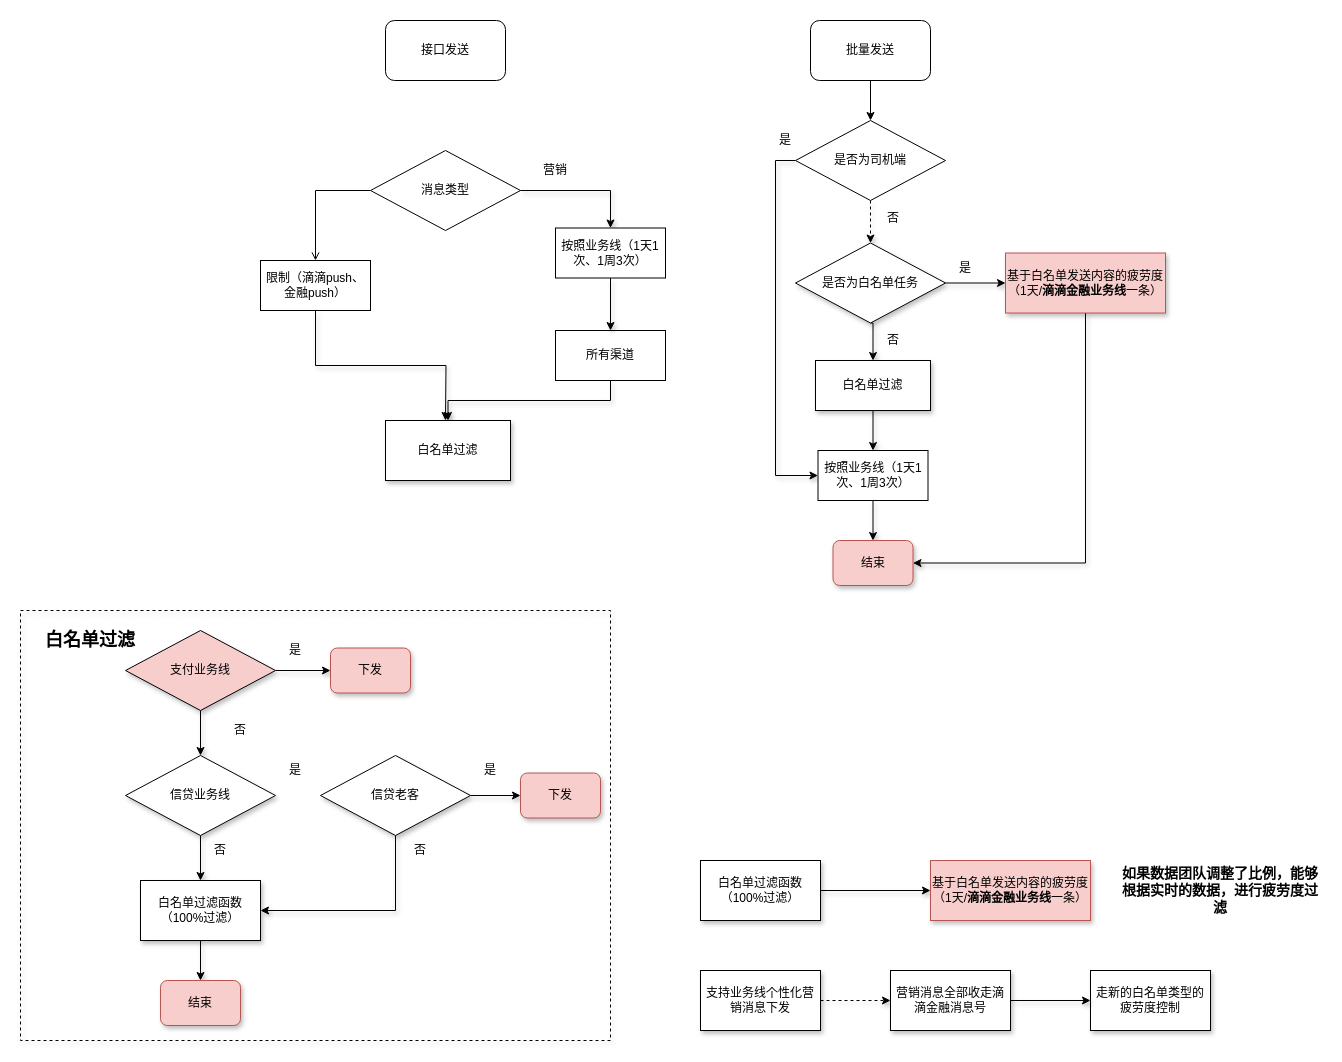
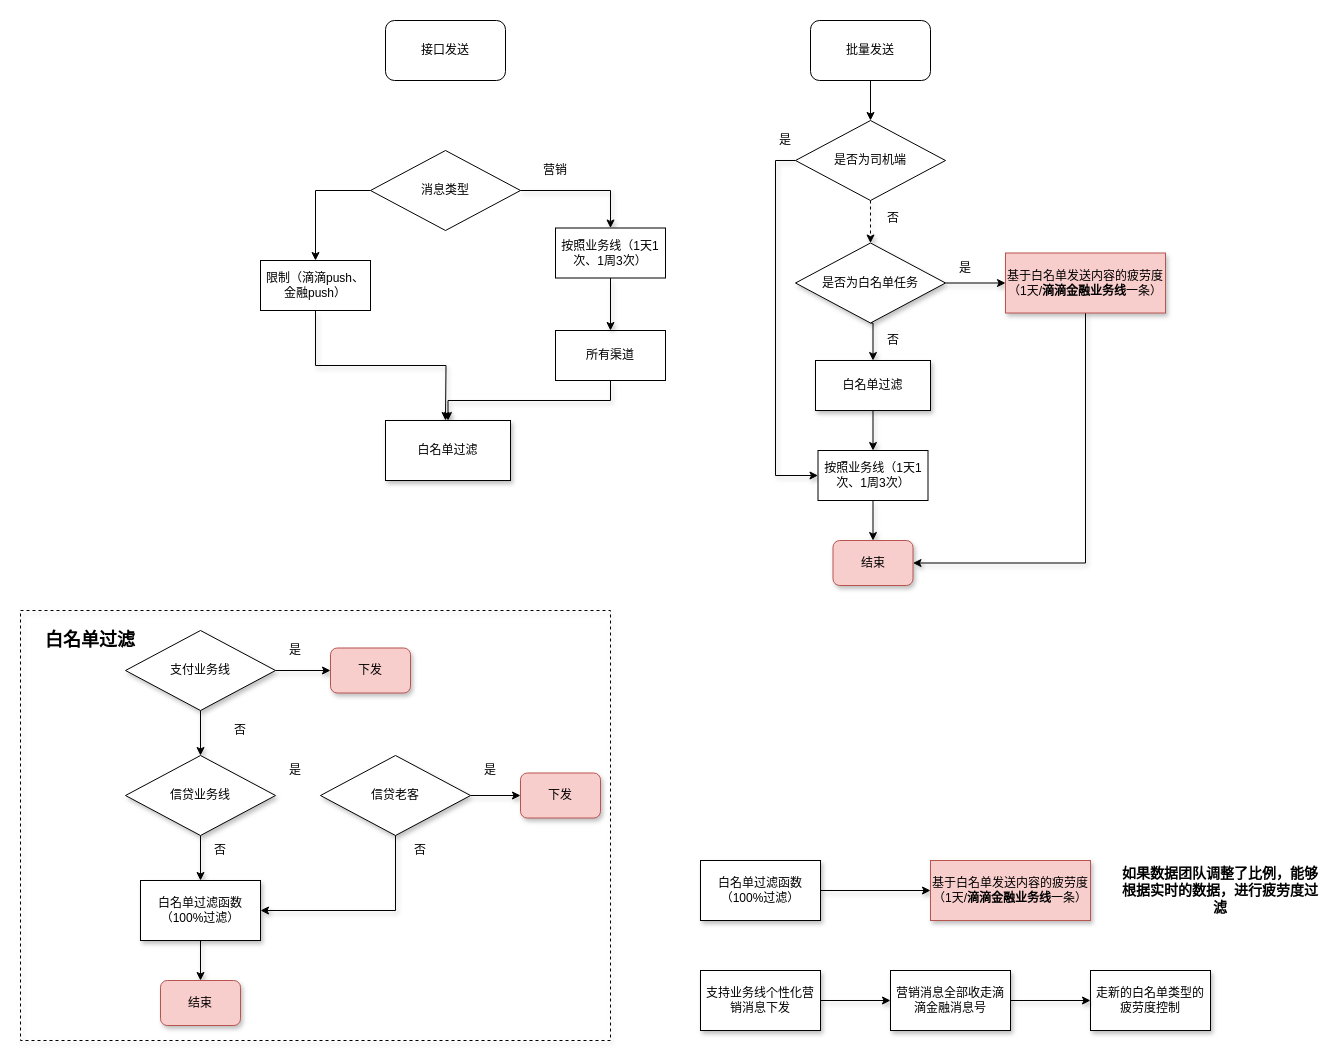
  <mxCell id="0" />
  <mxCell id="1" parent="0" />
  <mxCell id="2" value="接口发送" style="rounded=1;whiteSpace=wrap;html=1;" vertex="1" parent="1"><mxGeometry x="385" y="20" width="120" height="60" as="geometry" /></mxCell>
- <mxCell id="3" style="edgeStyle=orthogonalEdgeStyle;rounded=0;orthogonalLoop=1;jettySize=auto;html=1;exitX=0;exitY=0.5;exitDx=0;exitDy=0;entryX=0.5;entryY=0;entryDx=0;entryDy=0;endArrow=open;" edge="1" parent="1" source="5" target="9"><mxGeometry relative="1" as="geometry" /></mxCell>
+ <mxCell id="3" style="edgeStyle=orthogonalEdgeStyle;rounded=0;orthogonalLoop=1;jettySize=auto;html=1;exitX=0;exitY=0.5;exitDx=0;exitDy=0;entryX=0.5;entryY=0;entryDx=0;entryDy=0;" edge="1" parent="1" source="5" target="9"><mxGeometry relative="1" as="geometry" /></mxCell>
  <mxCell id="4" style="edgeStyle=orthogonalEdgeStyle;rounded=0;orthogonalLoop=1;jettySize=auto;html=1;exitX=1;exitY=0.5;exitDx=0;exitDy=0;entryX=0.5;entryY=0;entryDx=0;entryDy=0;shadow=1;" edge="1" parent="1" source="5" target="35"><mxGeometry relative="1" as="geometry" /></mxCell>
  <mxCell id="5" value="消息类型" style="rhombus;whiteSpace=wrap;html=1;" vertex="1" parent="1"><mxGeometry x="370" y="150" width="150" height="80" as="geometry" /></mxCell>
  <mxCell id="6" style="edgeStyle=orthogonalEdgeStyle;rounded=0;orthogonalLoop=1;jettySize=auto;html=1;exitX=0.5;exitY=1;exitDx=0;exitDy=0;entryX=0.5;entryY=0;entryDx=0;entryDy=0;" edge="1" parent="1" source="7" target="24"><mxGeometry relative="1" as="geometry" /></mxCell>
  <mxCell id="7" value="批量发送" style="rounded=1;whiteSpace=wrap;html=1;" vertex="1" parent="1"><mxGeometry x="810" y="20" width="120" height="60" as="geometry" /></mxCell>
  <mxCell id="8" style="edgeStyle=orthogonalEdgeStyle;rounded=0;orthogonalLoop=1;jettySize=auto;html=1;exitX=0.5;exitY=1;exitDx=0;exitDy=0;shadow=1;" edge="1" parent="1" source="9"><mxGeometry relative="1" as="geometry"><mxPoint x="445" y="420" as="targetPoint" /></mxGeometry></mxCell>
  <mxCell id="9" value="&lt;span&gt;限制（滴滴push、金融push）&lt;/span&gt;" style="rounded=0;whiteSpace=wrap;html=1;" vertex="1" parent="1"><mxGeometry x="260" y="260" width="110" height="50" as="geometry" /></mxCell>
  <mxCell id="10" style="edgeStyle=orthogonalEdgeStyle;rounded=0;orthogonalLoop=1;jettySize=auto;html=1;exitX=0.5;exitY=1;exitDx=0;exitDy=0;entryX=0.5;entryY=0;entryDx=0;entryDy=0;shadow=1;" edge="1" parent="1" source="11" target="49"><mxGeometry relative="1" as="geometry" /></mxCell>
  <mxCell id="11" value="&lt;span&gt;所有渠道&lt;/span&gt;" style="rounded=0;whiteSpace=wrap;html=1;" vertex="1" parent="1"><mxGeometry x="555" y="330" width="110" height="50" as="geometry" /></mxCell>
  <mxCell id="12" style="edgeStyle=orthogonalEdgeStyle;rounded=0;orthogonalLoop=1;jettySize=auto;html=1;exitX=0.5;exitY=1;exitDx=0;exitDy=0;entryX=0.5;entryY=0;entryDx=0;entryDy=0;shadow=1;" edge="1" parent="1" source="14" target="16"><mxGeometry relative="1" as="geometry" /></mxCell>
  <mxCell id="13" style="edgeStyle=orthogonalEdgeStyle;rounded=0;orthogonalLoop=1;jettySize=auto;html=1;exitX=1;exitY=0.5;exitDx=0;exitDy=0;entryX=0;entryY=0.5;entryDx=0;entryDy=0;shadow=1;" edge="1" parent="1" source="14" target="25"><mxGeometry relative="1" as="geometry" /></mxCell>
- <mxCell id="14" value="支付业务线" style="rhombus;whiteSpace=wrap;html=1;shadow=1;fillColor=#f8cecc;" vertex="1" parent="1"><mxGeometry x="125" y="630" width="150" height="80" as="geometry" /></mxCell>
+ <mxCell id="14" value="支付业务线" style="rhombus;whiteSpace=wrap;html=1;shadow=1;" vertex="1" parent="1"><mxGeometry x="125" y="630" width="150" height="80" as="geometry" /></mxCell>
  <mxCell id="15" style="edgeStyle=orthogonalEdgeStyle;rounded=0;orthogonalLoop=1;jettySize=auto;html=1;exitX=0.5;exitY=1;exitDx=0;exitDy=0;entryX=0.5;entryY=0;entryDx=0;entryDy=0;shadow=1;" edge="1" parent="1" source="16" target="21"><mxGeometry relative="1" as="geometry" /></mxCell>
  <mxCell id="16" value="信贷业务线" style="rhombus;whiteSpace=wrap;html=1;shadow=1;" vertex="1" parent="1"><mxGeometry x="125" y="755" width="150" height="80" as="geometry" /></mxCell>
  <mxCell id="17" style="edgeStyle=orthogonalEdgeStyle;rounded=0;orthogonalLoop=1;jettySize=auto;html=1;exitX=0.5;exitY=1;exitDx=0;exitDy=0;entryX=1;entryY=0.5;entryDx=0;entryDy=0;shadow=1;" edge="1" parent="1" source="19" target="21"><mxGeometry relative="1" as="geometry" /></mxCell>
  <mxCell id="18" style="edgeStyle=orthogonalEdgeStyle;rounded=0;orthogonalLoop=1;jettySize=auto;html=1;exitX=1;exitY=0.5;exitDx=0;exitDy=0;entryX=0;entryY=0.5;entryDx=0;entryDy=0;shadow=1;" edge="1" parent="1" source="19" target="26"><mxGeometry relative="1" as="geometry" /></mxCell>
  <mxCell id="19" value="信贷老客" style="rhombus;whiteSpace=wrap;html=1;shadow=1;" vertex="1" parent="1"><mxGeometry x="320" y="755" width="150" height="80" as="geometry" /></mxCell>
  <mxCell id="20" style="edgeStyle=none;rounded=0;orthogonalLoop=1;jettySize=auto;html=1;exitX=0.5;exitY=1;exitDx=0;exitDy=0;shadow=1;" edge="1" parent="1" source="21"><mxGeometry relative="1" as="geometry"><mxPoint x="200" y="980" as="targetPoint" /></mxGeometry></mxCell>
  <mxCell id="21" value="白名单过滤函数（100%过滤）" style="rounded=0;whiteSpace=wrap;html=1;shadow=1;" vertex="1" parent="1"><mxGeometry x="140" y="880" width="120" height="60" as="geometry" /></mxCell>
  <mxCell id="22" style="edgeStyle=orthogonalEdgeStyle;rounded=0;orthogonalLoop=1;jettySize=auto;html=1;exitX=0.5;exitY=1;exitDx=0;exitDy=0;entryX=0.5;entryY=0;entryDx=0;entryDy=0;shadow=1;dashed=1;" edge="1" parent="1" source="24" target="48"><mxGeometry relative="1" as="geometry" /></mxCell>
  <mxCell id="23" style="edgeStyle=orthogonalEdgeStyle;rounded=0;orthogonalLoop=1;jettySize=auto;html=1;exitX=0;exitY=0.5;exitDx=0;exitDy=0;entryX=0;entryY=0.5;entryDx=0;entryDy=0;shadow=1;" edge="1" parent="1" source="24" target="53"><mxGeometry relative="1" as="geometry" /></mxCell>
  <mxCell id="24" value="是否为司机端" style="rhombus;whiteSpace=wrap;html=1;" vertex="1" parent="1"><mxGeometry x="795" y="120" width="150" height="80" as="geometry" /></mxCell>
  <mxCell id="25" value="下发" style="rounded=1;whiteSpace=wrap;html=1;shadow=1;fillColor=#f8cecc;strokeColor=#b85450;" vertex="1" parent="1"><mxGeometry x="330" y="647.5" width="80" height="45" as="geometry" /></mxCell>
  <mxCell id="26" value="下发" style="rounded=1;whiteSpace=wrap;html=1;shadow=1;fillColor=#f8cecc;strokeColor=#b85450;" vertex="1" parent="1"><mxGeometry x="520" y="772.5" width="80" height="45" as="geometry" /></mxCell>
  <mxCell id="27" value="营销" style="text;html=1;strokeColor=none;fillColor=none;align=center;verticalAlign=middle;whiteSpace=wrap;rounded=0;" vertex="1" parent="1"><mxGeometry x="535" y="160" width="40" height="20" as="geometry" /></mxCell>
  <mxCell id="28" value="是" style="text;html=1;strokeColor=none;fillColor=none;align=center;verticalAlign=middle;whiteSpace=wrap;rounded=0;shadow=1;" vertex="1" parent="1"><mxGeometry x="275" y="640" width="40" height="20" as="geometry" /></mxCell>
  <mxCell id="29" value="否" style="text;html=1;strokeColor=none;fillColor=none;align=center;verticalAlign=middle;whiteSpace=wrap;rounded=0;shadow=1;" vertex="1" parent="1"><mxGeometry x="220" y="720" width="40" height="20" as="geometry" /></mxCell>
  <mxCell id="30" value="是" style="text;html=1;strokeColor=none;fillColor=none;align=center;verticalAlign=middle;whiteSpace=wrap;rounded=0;shadow=1;" vertex="1" parent="1"><mxGeometry x="275" y="760" width="40" height="20" as="geometry" /></mxCell>
  <mxCell id="31" value="否" style="text;html=1;strokeColor=none;fillColor=none;align=center;verticalAlign=middle;whiteSpace=wrap;rounded=0;shadow=1;" vertex="1" parent="1"><mxGeometry x="200" y="840" width="40" height="20" as="geometry" /></mxCell>
  <mxCell id="32" value="是" style="text;html=1;strokeColor=none;fillColor=none;align=center;verticalAlign=middle;whiteSpace=wrap;rounded=0;shadow=1;" vertex="1" parent="1"><mxGeometry x="470" y="760" width="40" height="20" as="geometry" /></mxCell>
  <mxCell id="33" value="否" style="text;html=1;strokeColor=none;fillColor=none;align=center;verticalAlign=middle;whiteSpace=wrap;rounded=0;shadow=1;" vertex="1" parent="1"><mxGeometry x="400" y="840" width="40" height="20" as="geometry" /></mxCell>
  <mxCell id="34" style="edgeStyle=orthogonalEdgeStyle;rounded=0;orthogonalLoop=1;jettySize=auto;html=1;exitX=0.5;exitY=1;exitDx=0;exitDy=0;entryX=0.5;entryY=0;entryDx=0;entryDy=0;shadow=1;" edge="1" parent="1" source="35" target="11"><mxGeometry relative="1" as="geometry" /></mxCell>
  <mxCell id="35" value="按照业务线（1天1次、1周3次）" style="rounded=0;whiteSpace=wrap;html=1;shadow=0;" vertex="1" parent="1"><mxGeometry x="555" y="227.5" width="110" height="50" as="geometry" /></mxCell>
  <mxCell id="36" style="edgeStyle=none;rounded=0;orthogonalLoop=1;jettySize=auto;html=1;exitX=1;exitY=0.5;exitDx=0;exitDy=0;entryX=0;entryY=0.5;entryDx=0;entryDy=0;shadow=1;" edge="1" parent="1" source="37" target="38"><mxGeometry relative="1" as="geometry" /></mxCell>
  <mxCell id="37" value="白名单过滤函数（100%过滤）" style="rounded=0;whiteSpace=wrap;html=1;shadow=1;" vertex="1" parent="1"><mxGeometry x="700" y="860" width="120" height="60" as="geometry" /></mxCell>
  <mxCell id="38" value="基于白名单发送内容的疲劳度（1天/&lt;b&gt;滴滴金融业务线&lt;/b&gt;一条）" style="rounded=0;whiteSpace=wrap;html=1;shadow=1;fillColor=#f8cecc;strokeColor=#b85450;" vertex="1" parent="1"><mxGeometry x="930" y="860" width="160" height="60" as="geometry" /></mxCell>
  <mxCell id="39" value="&lt;b&gt;&lt;font style=&quot;font-size: 14px&quot;&gt;如果数据团队调整了比例，能够根据实时的数据，进行疲劳度过滤&lt;/font&gt;&lt;/b&gt;" style="text;html=1;strokeColor=none;fillColor=none;align=center;verticalAlign=middle;whiteSpace=wrap;rounded=0;shadow=1;" vertex="1" parent="1"><mxGeometry x="1120" y="860" width="200" height="60" as="geometry" /></mxCell>
- <mxCell id="40" style="edgeStyle=none;rounded=0;orthogonalLoop=1;jettySize=auto;html=1;exitX=1;exitY=0.5;exitDx=0;exitDy=0;shadow=1;dashed=1;" edge="1" parent="1" source="41" target="44"><mxGeometry relative="1" as="geometry" /></mxCell>
+ <mxCell id="40" style="edgeStyle=none;rounded=0;orthogonalLoop=1;jettySize=auto;html=1;exitX=1;exitY=0.5;exitDx=0;exitDy=0;shadow=1;" edge="1" parent="1" source="41" target="44"><mxGeometry relative="1" as="geometry" /></mxCell>
  <mxCell id="41" value="支持业务线个性化营销消息下发" style="rounded=0;whiteSpace=wrap;html=1;shadow=1;" vertex="1" parent="1"><mxGeometry x="700" y="970" width="120" height="60" as="geometry" /></mxCell>
  <mxCell id="42" value="走新的白名单类型的疲劳度控制" style="rounded=0;whiteSpace=wrap;html=1;shadow=1;" vertex="1" parent="1"><mxGeometry x="1090" y="970" width="120" height="60" as="geometry" /></mxCell>
  <mxCell id="43" style="edgeStyle=none;rounded=0;orthogonalLoop=1;jettySize=auto;html=1;exitX=1;exitY=0.5;exitDx=0;exitDy=0;shadow=1;" edge="1" parent="1" source="44" target="42"><mxGeometry relative="1" as="geometry" /></mxCell>
  <mxCell id="44" value="营销消息全部收走滴滴金融消息号" style="rounded=0;whiteSpace=wrap;html=1;shadow=1;" vertex="1" parent="1"><mxGeometry x="890" y="970" width="120" height="60" as="geometry" /></mxCell>
  <mxCell id="45" value="结束" style="rounded=1;whiteSpace=wrap;html=1;shadow=1;fillColor=#f8cecc;strokeColor=#b85450;" vertex="1" parent="1"><mxGeometry x="160" y="980" width="80" height="45" as="geometry" /></mxCell>
  <mxCell id="46" style="edgeStyle=orthogonalEdgeStyle;rounded=0;orthogonalLoop=1;jettySize=auto;html=1;exitX=0.5;exitY=1;exitDx=0;exitDy=0;entryX=0.5;entryY=0;entryDx=0;entryDy=0;shadow=1;" edge="1" parent="1" source="48" target="51"><mxGeometry relative="1" as="geometry" /></mxCell>
  <mxCell id="47" style="edgeStyle=orthogonalEdgeStyle;rounded=0;orthogonalLoop=1;jettySize=auto;html=1;exitX=1;exitY=0.5;exitDx=0;exitDy=0;entryX=0;entryY=0.5;entryDx=0;entryDy=0;shadow=1;" edge="1" parent="1" source="48" target="55"><mxGeometry relative="1" as="geometry" /></mxCell>
  <mxCell id="48" value="是否为白名单任务" style="rhombus;whiteSpace=wrap;html=1;shadow=1;" vertex="1" parent="1"><mxGeometry x="795" y="242.5" width="150" height="80" as="geometry" /></mxCell>
  <mxCell id="49" value="白名单过滤" style="rounded=0;whiteSpace=wrap;html=1;shadow=1;" vertex="1" parent="1"><mxGeometry x="385" y="420" width="125" height="60" as="geometry" /></mxCell>
  <mxCell id="50" style="edgeStyle=orthogonalEdgeStyle;rounded=0;orthogonalLoop=1;jettySize=auto;html=1;exitX=0.5;exitY=1;exitDx=0;exitDy=0;entryX=0.5;entryY=0;entryDx=0;entryDy=0;shadow=1;" edge="1" parent="1" source="51" target="53"><mxGeometry relative="1" as="geometry" /></mxCell>
  <mxCell id="51" value="白名单过滤" style="rounded=0;whiteSpace=wrap;html=1;shadow=1;" vertex="1" parent="1"><mxGeometry x="815" y="360" width="115" height="50" as="geometry" /></mxCell>
  <mxCell id="52" style="edgeStyle=orthogonalEdgeStyle;rounded=0;orthogonalLoop=1;jettySize=auto;html=1;exitX=0.5;exitY=1;exitDx=0;exitDy=0;entryX=0.5;entryY=0;entryDx=0;entryDy=0;shadow=1;" edge="1" parent="1" source="53" target="56"><mxGeometry relative="1" as="geometry" /></mxCell>
  <mxCell id="53" value="按照业务线（1天1次、1周3次）" style="rounded=0;whiteSpace=wrap;html=1;shadow=0;" vertex="1" parent="1"><mxGeometry x="817.5" y="450" width="110" height="50" as="geometry" /></mxCell>
  <mxCell id="54" style="edgeStyle=orthogonalEdgeStyle;rounded=0;orthogonalLoop=1;jettySize=auto;html=1;exitX=0.5;exitY=1;exitDx=0;exitDy=0;shadow=1;entryX=1;entryY=0.5;entryDx=0;entryDy=0;" edge="1" parent="1" source="55" target="56"><mxGeometry relative="1" as="geometry"><mxPoint x="965" y="560" as="targetPoint" /></mxGeometry></mxCell>
  <mxCell id="55" value="基于白名单发送内容的疲劳度（1天/&lt;b&gt;滴滴金融业务线&lt;/b&gt;一条）" style="rounded=0;whiteSpace=wrap;html=1;shadow=1;fillColor=#f8cecc;strokeColor=#b85450;" vertex="1" parent="1"><mxGeometry x="1005" y="252.5" width="160" height="60" as="geometry" /></mxCell>
  <mxCell id="56" value="结束" style="rounded=1;whiteSpace=wrap;html=1;shadow=1;fillColor=#f8cecc;strokeColor=#b85450;" vertex="1" parent="1"><mxGeometry x="832.5" y="540" width="80" height="45" as="geometry" /></mxCell>
  <mxCell id="57" value="是" style="text;html=1;strokeColor=none;fillColor=none;align=center;verticalAlign=middle;whiteSpace=wrap;rounded=0;shadow=0;dashed=1;" vertex="1" parent="1"><mxGeometry x="765" y="130" width="40" height="20" as="geometry" /></mxCell>
  <mxCell id="58" value="是" style="text;html=1;strokeColor=none;fillColor=none;align=center;verticalAlign=middle;whiteSpace=wrap;rounded=0;shadow=0;dashed=1;" vertex="1" parent="1"><mxGeometry x="945" y="257.5" width="40" height="20" as="geometry" /></mxCell>
  <mxCell id="59" value="否" style="text;html=1;strokeColor=none;fillColor=none;align=center;verticalAlign=middle;whiteSpace=wrap;rounded=0;shadow=0;dashed=1;" vertex="1" parent="1"><mxGeometry x="872.5" y="207.5" width="40" height="20" as="geometry" /></mxCell>
  <mxCell id="60" value="否" style="text;html=1;strokeColor=none;fillColor=none;align=center;verticalAlign=middle;whiteSpace=wrap;rounded=0;shadow=0;dashed=1;" vertex="1" parent="1"><mxGeometry x="872.5" y="330" width="40" height="20" as="geometry" /></mxCell>
  <mxCell id="61" value="" style="rounded=0;whiteSpace=wrap;html=1;shadow=1;dashed=1;fillColor=none;gradientColor=none;" vertex="1" parent="1"><mxGeometry x="20" y="610" width="590" height="430" as="geometry" /></mxCell>
  <mxCell id="62" value="&lt;font style=&quot;font-size: 18px&quot;&gt;&lt;b&gt;白名单过滤&lt;/b&gt;&lt;/font&gt;" style="text;html=1;strokeColor=none;fillColor=none;align=center;verticalAlign=middle;whiteSpace=wrap;rounded=0;shadow=1;dashed=1;" vertex="1" parent="1"><mxGeometry x="30" y="630" width="120" height="20" as="geometry" /></mxCell>
